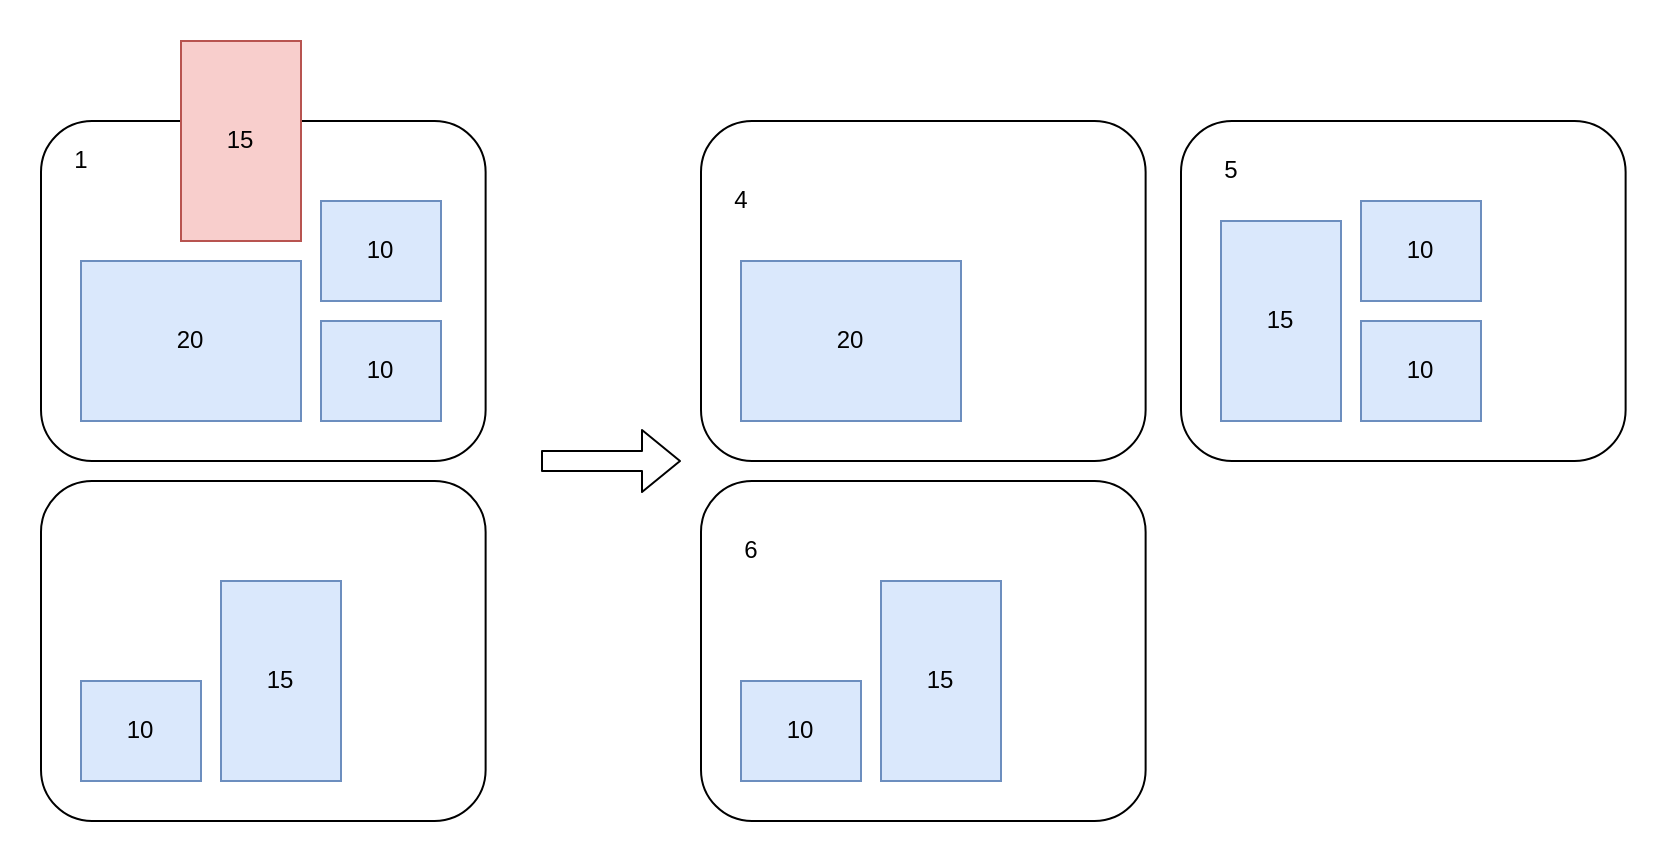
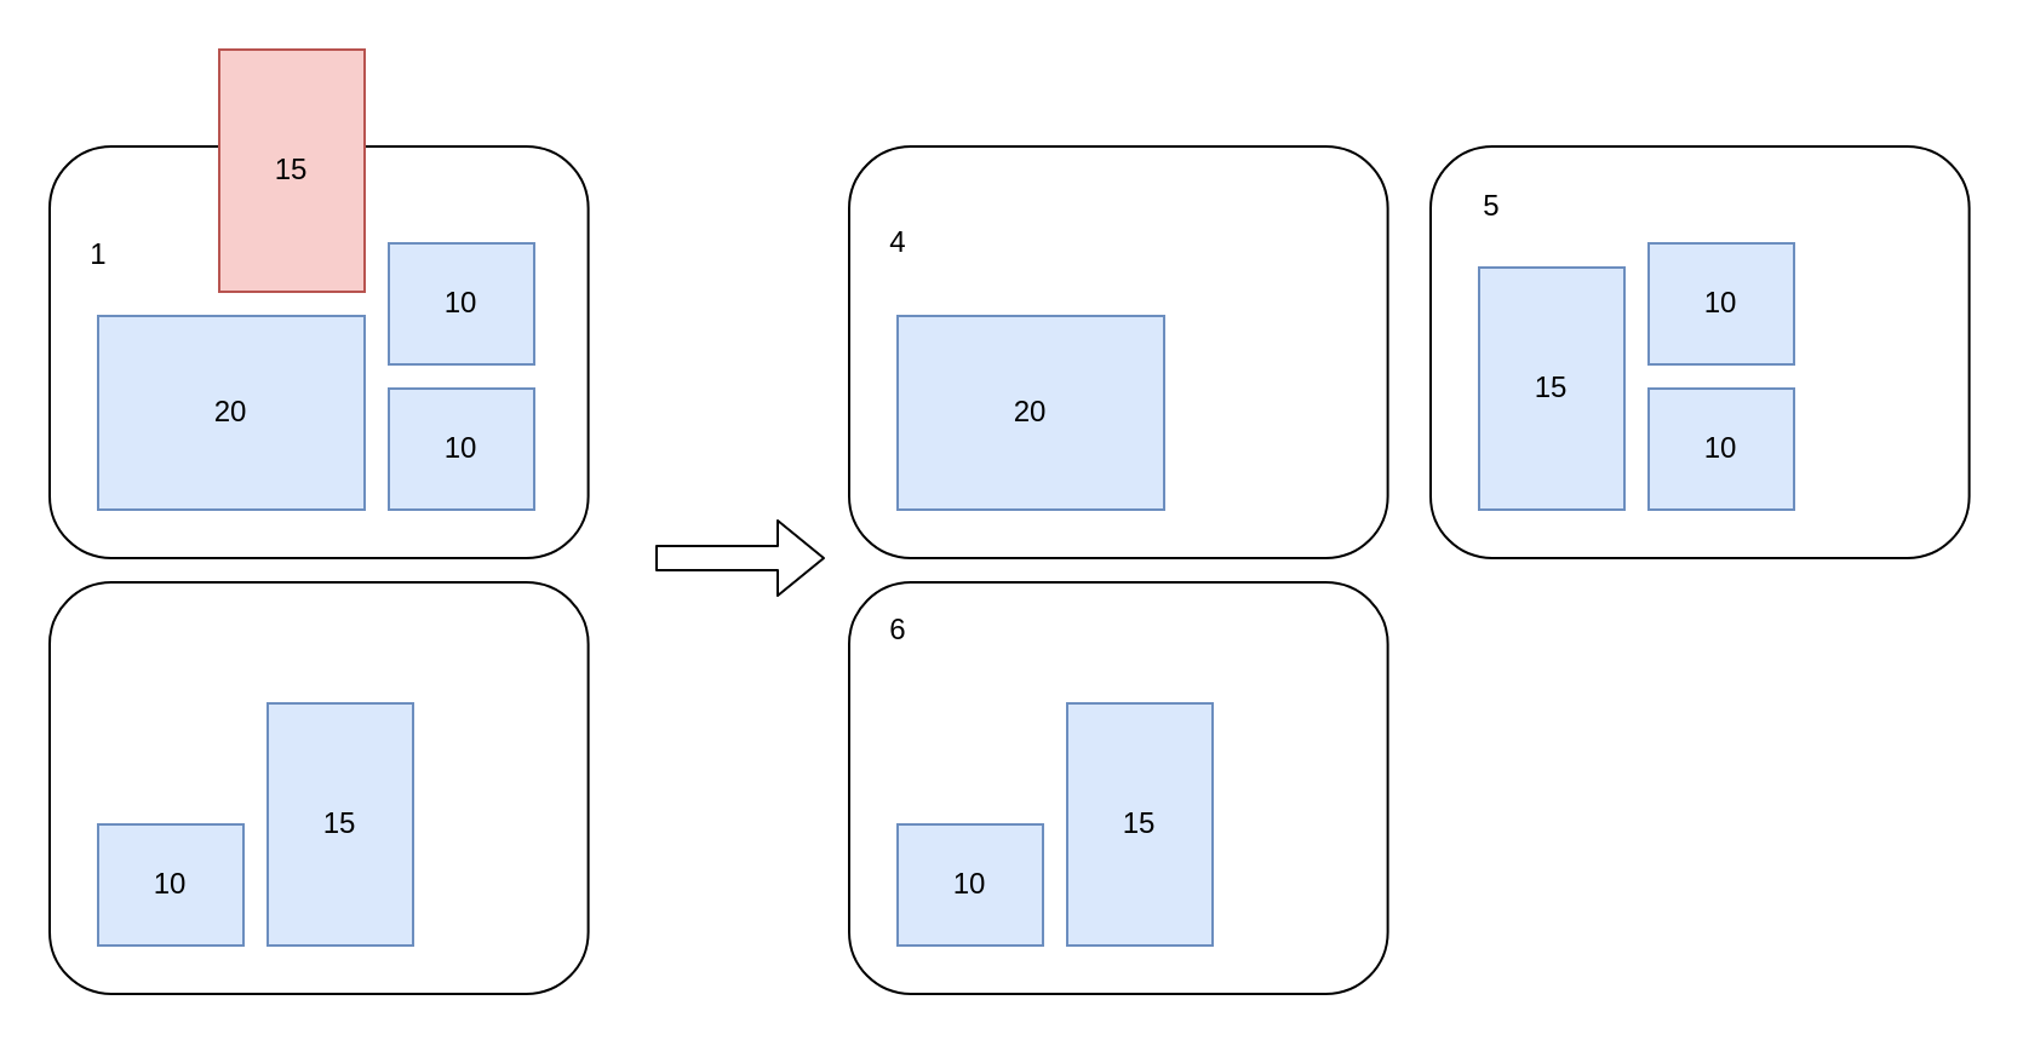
  <mxCell id="0" />
  <mxCell id="1" parent="0" />
  <mxCell id="2" value="" style="rounded=1;whiteSpace=wrap;html=1;" vertex="1" parent="1"><mxGeometry x="590" y="60" width="222.31" height="170" as="geometry" /></mxCell>
  <mxCell id="3" value="" style="rounded=1;whiteSpace=wrap;html=1;" vertex="1" parent="1"><mxGeometry x="20" y="60" width="222.31" height="170" as="geometry" /></mxCell>
  <mxCell id="4" value="10" style="rounded=0;whiteSpace=wrap;html=1;direction=south;fillColor=#dae8fc;strokeColor=#6c8ebf;" vertex="1" parent="1"><mxGeometry x="160" y="250" width="60" height="50" as="geometry" /></mxCell>
  <mxCell id="5" value="10" style="rounded=0;whiteSpace=wrap;html=1;fillColor=#dae8fc;strokeColor=#6c8ebf;" vertex="1" parent="1"><mxGeometry x="160" y="160" width="60" height="50" as="geometry" /></mxCell>
  <mxCell id="6" value="" style="rounded=1;whiteSpace=wrap;html=1;" vertex="1" parent="1"><mxGeometry x="20" y="240" width="222.31" height="170" as="geometry" /></mxCell>
  <mxCell id="7" value="20" style="rounded=0;whiteSpace=wrap;html=1;direction=south;fillColor=#dae8fc;strokeColor=#6c8ebf;" vertex="1" parent="1"><mxGeometry x="40" y="130" width="110" height="80" as="geometry" /></mxCell>
  <mxCell id="8" value="15" style="rounded=0;whiteSpace=wrap;html=1;fillColor=#dae8fc;strokeColor=#6c8ebf;" vertex="1" parent="1"><mxGeometry x="110" y="290" width="60" height="100" as="geometry" /></mxCell>
  <mxCell id="9" value="10" style="rounded=0;whiteSpace=wrap;html=1;fillColor=#dae8fc;strokeColor=#6c8ebf;" vertex="1" parent="1"><mxGeometry x="40" y="340" width="60" height="50" as="geometry" /></mxCell>
  <mxCell id="10" value="10" style="rounded=0;whiteSpace=wrap;html=1;fillColor=#dae8fc;strokeColor=#6c8ebf;" vertex="1" parent="1"><mxGeometry x="160" y="100" width="60" height="50" as="geometry" /></mxCell>
  <mxCell id="11" value="15" style="rounded=0;whiteSpace=wrap;html=1;fillColor=#f8cecc;strokeColor=#b85450;" vertex="1" parent="1"><mxGeometry x="90" y="20" width="60" height="100" as="geometry" /></mxCell>
  <mxCell id="12" value="" style="rounded=1;whiteSpace=wrap;html=1;" vertex="1" parent="1"><mxGeometry x="350" y="60" width="222.31" height="170" as="geometry" /></mxCell>
  <mxCell id="13" value="10" style="rounded=0;whiteSpace=wrap;html=1;direction=south;fillColor=#dae8fc;strokeColor=#6c8ebf;" vertex="1" parent="1"><mxGeometry x="490" y="250" width="60" height="50" as="geometry" /></mxCell>
  <mxCell id="14" value="10" style="rounded=0;whiteSpace=wrap;html=1;fillColor=#dae8fc;strokeColor=#6c8ebf;" vertex="1" parent="1"><mxGeometry x="680" y="160" width="60" height="50" as="geometry" /></mxCell>
  <mxCell id="15" value="" style="rounded=1;whiteSpace=wrap;html=1;" vertex="1" parent="1"><mxGeometry x="350" y="240" width="222.31" height="170" as="geometry" /></mxCell>
  <mxCell id="16" value="20" style="rounded=0;whiteSpace=wrap;html=1;direction=south;fillColor=#dae8fc;strokeColor=#6c8ebf;" vertex="1" parent="1"><mxGeometry x="370" y="130" width="110" height="80" as="geometry" /></mxCell>
  <mxCell id="17" value="15" style="rounded=0;whiteSpace=wrap;html=1;fillColor=#dae8fc;strokeColor=#6c8ebf;" vertex="1" parent="1"><mxGeometry x="440" y="290" width="60" height="100" as="geometry" /></mxCell>
  <mxCell id="18" value="10" style="rounded=0;whiteSpace=wrap;html=1;fillColor=#dae8fc;strokeColor=#6c8ebf;" vertex="1" parent="1"><mxGeometry x="370" y="340" width="60" height="50" as="geometry" /></mxCell>
  <mxCell id="19" value="10" style="rounded=0;whiteSpace=wrap;html=1;fillColor=#dae8fc;strokeColor=#6c8ebf;" vertex="1" parent="1"><mxGeometry x="680" y="100" width="60" height="50" as="geometry" /></mxCell>
  <mxCell id="20" value="15" style="rounded=0;whiteSpace=wrap;html=1;fillColor=#dae8fc;strokeColor=#6c8ebf;" vertex="1" parent="1"><mxGeometry x="610" y="110" width="60" height="100" as="geometry" /></mxCell>
  <mxCell id="21" value="" style="shape=flexArrow;endArrow=classic;html=1;" edge="1" parent="1"><mxGeometry width="50" height="50" relative="1" as="geometry"><mxPoint x="270" y="230" as="sourcePoint" /><mxPoint x="340" y="230" as="targetPoint" /></mxGeometry></mxCell>
- <mxCell id="22" value="1" style="text;html=1;align=center;verticalAlign=middle;resizable=0;points=[];autosize=1;" vertex="1" parent="1"><mxGeometry x="30" y="70" width="20" height="20" as="geometry" /></mxCell>
+ <mxCell id="22" value="1" style="text;html=1;align=center;verticalAlign=middle;resizable=0;points=[];autosize=1;" vertex="1" parent="1"><mxGeometry x="30" y="95" width="20" height="20" as="geometry" /></mxCell>
  <mxCell id="23" value="4" style="text;html=1;align=center;verticalAlign=middle;resizable=0;points=[];autosize=1;" vertex="1" parent="1"><mxGeometry x="360" y="90" width="20" height="20" as="geometry" /></mxCell>
  <mxCell id="24" value="5" style="text;html=1;align=center;verticalAlign=middle;resizable=0;points=[];autosize=1;" vertex="1" parent="1"><mxGeometry x="605" y="75" width="20" height="20" as="geometry" /></mxCell>
- <mxCell id="25" value="6" style="text;html=1;align=center;verticalAlign=middle;resizable=0;points=[];autosize=1;" vertex="1" parent="1"><mxGeometry x="365" y="265" width="20" height="20" as="geometry" /></mxCell>
+ <mxCell id="25" value="6" style="text;html=1;align=center;verticalAlign=middle;resizable=0;points=[];autosize=1;" vertex="1" parent="1"><mxGeometry x="360" y="250" width="20" height="20" as="geometry" /></mxCell>
